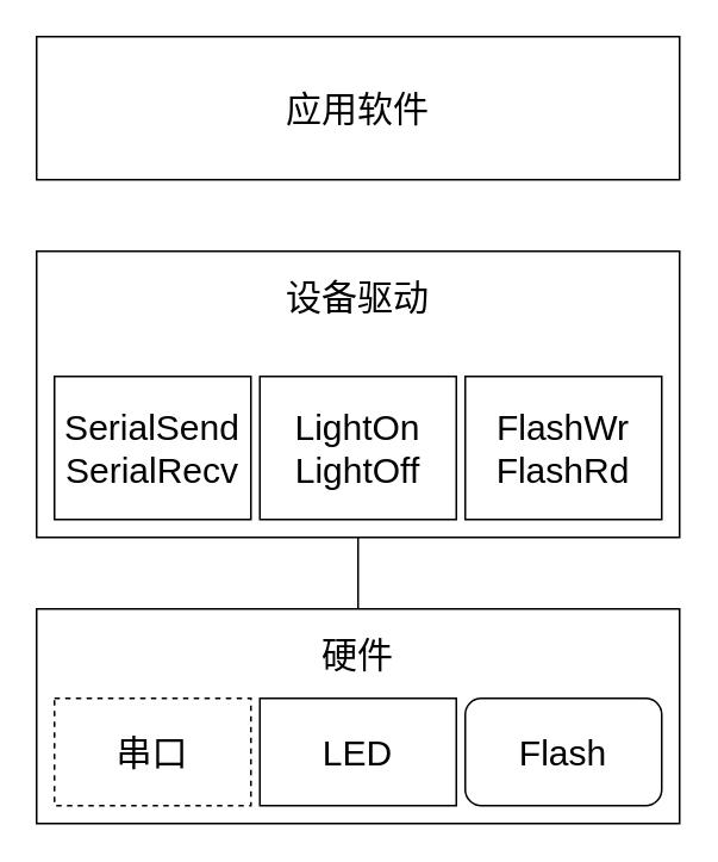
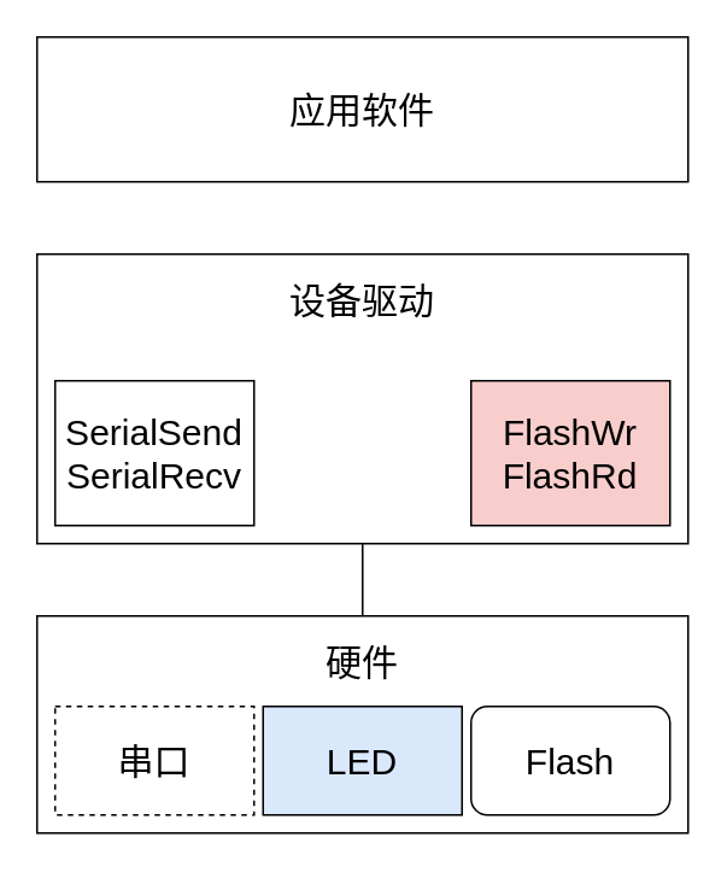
  <mxCell id="0" />
  <mxCell id="1" parent="0" />
  <mxCell id="2" value="&lt;font style=&quot;font-size: 20px&quot;&gt;应用软件&lt;/font&gt;" style="rounded=0;whiteSpace=wrap;html=1;" vertex="1" parent="1"><mxGeometry x="20" y="20" width="360" height="80" as="geometry" /></mxCell>
  <mxCell id="3" value="" style="edgeStyle=none;html=1;fontSize=20;" edge="1" parent="1" source="5" target="12"><mxGeometry relative="1" as="geometry" /></mxCell>
  <mxCell id="4" value="" style="group" vertex="1" connectable="0" parent="1"><mxGeometry x="20" y="140" width="360" height="160" as="geometry" /></mxCell>
  <mxCell id="5" value="" style="rounded=0;whiteSpace=wrap;html=1;" vertex="1" parent="4"><mxGeometry width="360" height="160" as="geometry" /></mxCell>
  <mxCell id="6" value="设备驱动" style="text;html=1;strokeColor=none;fillColor=none;align=center;verticalAlign=middle;whiteSpace=wrap;rounded=0;fontSize=20;" vertex="1" parent="4"><mxGeometry x="130" y="10" width="100" height="30" as="geometry" /></mxCell>
  <mxCell id="7" value="&lt;font style=&quot;font-size: 20px&quot;&gt;SerialSend&lt;br&gt;SerialRecv&lt;br&gt;&lt;/font&gt;" style="rounded=0;whiteSpace=wrap;html=1;" vertex="1" parent="4"><mxGeometry x="10" y="70" width="110" height="80" as="geometry" /></mxCell>
- <mxCell id="8" value="&lt;font style=&quot;font-size: 20px&quot;&gt;LightOn&lt;br&gt;LightOff&lt;br&gt;&lt;/font&gt;" style="rounded=0;whiteSpace=wrap;html=1;" vertex="1" parent="4"><mxGeometry x="125" y="70" width="110" height="80" as="geometry" /></mxCell>
- <mxCell id="9" value="&lt;font style=&quot;font-size: 20px&quot;&gt;FlashWr&lt;br&gt;FlashRd&lt;br&gt;&lt;/font&gt;" style="rounded=0;whiteSpace=wrap;html=1;" vertex="1" parent="4"><mxGeometry x="240" y="70" width="110" height="80" as="geometry" /></mxCell>
+ <mxCell id="9" value="&lt;font style=&quot;font-size: 20px&quot;&gt;FlashWr&lt;br&gt;FlashRd&lt;br&gt;&lt;/font&gt;" style="rounded=0;whiteSpace=wrap;html=1;fillColor=#f8cecc;" vertex="1" parent="4"><mxGeometry x="240" y="70" width="110" height="80" as="geometry" /></mxCell>
  <mxCell id="10" value="" style="group" vertex="1" connectable="0" parent="1"><mxGeometry x="20" y="340" width="360" height="120" as="geometry" /></mxCell>
  <mxCell id="11" value="" style="rounded=0;whiteSpace=wrap;html=1;" vertex="1" parent="10"><mxGeometry width="360" height="120" as="geometry" /></mxCell>
  <mxCell id="12" value="硬件" style="text;html=1;strokeColor=none;fillColor=none;align=center;verticalAlign=middle;whiteSpace=wrap;rounded=0;fontSize=20;" vertex="1" parent="10"><mxGeometry x="130" y="10" width="100" height="30" as="geometry" /></mxCell>
  <mxCell id="13" value="&lt;font style=&quot;font-size: 20px&quot;&gt;串口&lt;br&gt;&lt;/font&gt;" style="rounded=0;whiteSpace=wrap;html=1;dashed=1;" vertex="1" parent="10"><mxGeometry x="10" y="50" width="110" height="60" as="geometry" /></mxCell>
- <mxCell id="14" value="&lt;font style=&quot;font-size: 20px&quot;&gt;LED&lt;br&gt;&lt;/font&gt;" style="rounded=0;whiteSpace=wrap;html=1;" vertex="1" parent="10"><mxGeometry x="125" y="50" width="110" height="60" as="geometry" /></mxCell>
+ <mxCell id="14" value="&lt;font style=&quot;font-size: 20px&quot;&gt;LED&lt;br&gt;&lt;/font&gt;" style="rounded=0;whiteSpace=wrap;html=1;fillColor=#dae8fc;" vertex="1" parent="10"><mxGeometry x="125" y="50" width="110" height="60" as="geometry" /></mxCell>
  <mxCell id="15" value="&lt;font style=&quot;font-size: 20px&quot;&gt;Flash&lt;br&gt;&lt;/font&gt;" style="whiteSpace=wrap;html=1;rounded=1;" vertex="1" parent="10"><mxGeometry x="240" y="50" width="110" height="60" as="geometry" /></mxCell>
